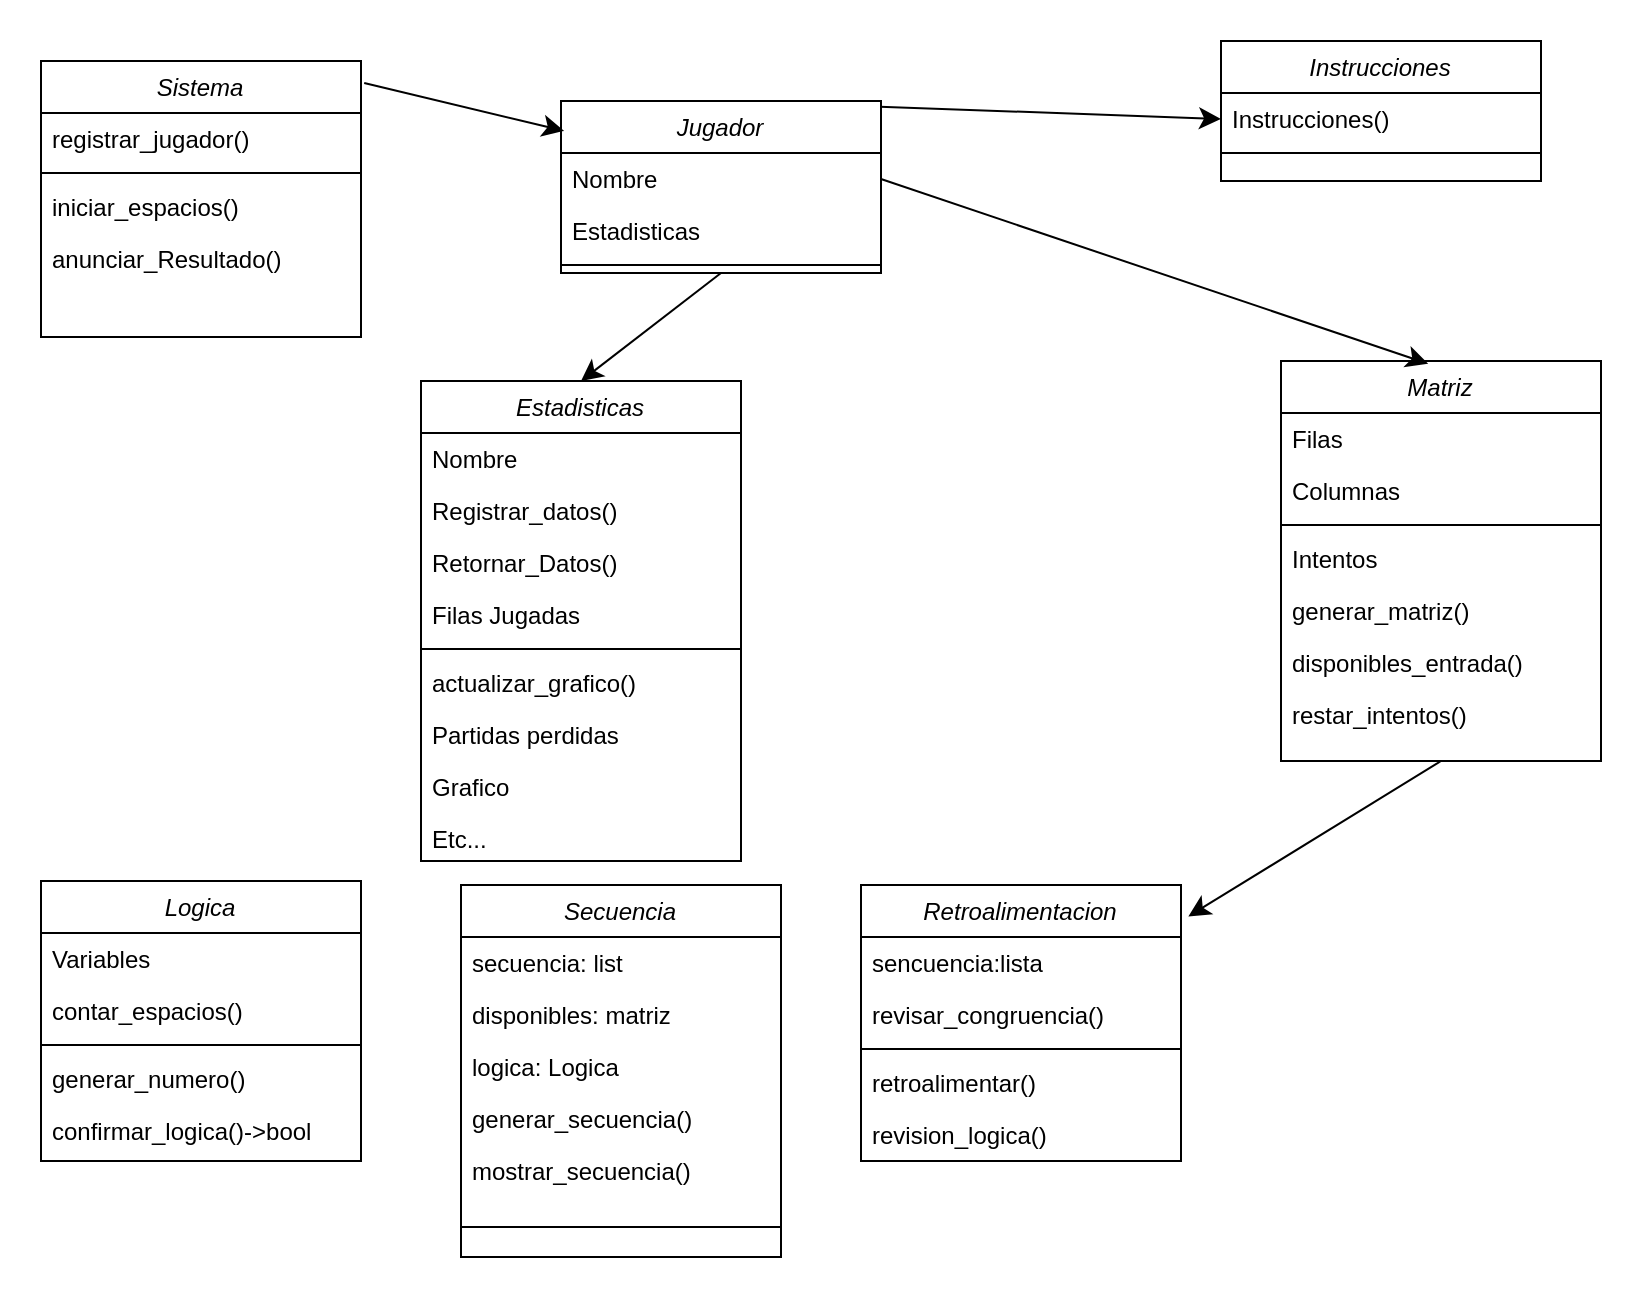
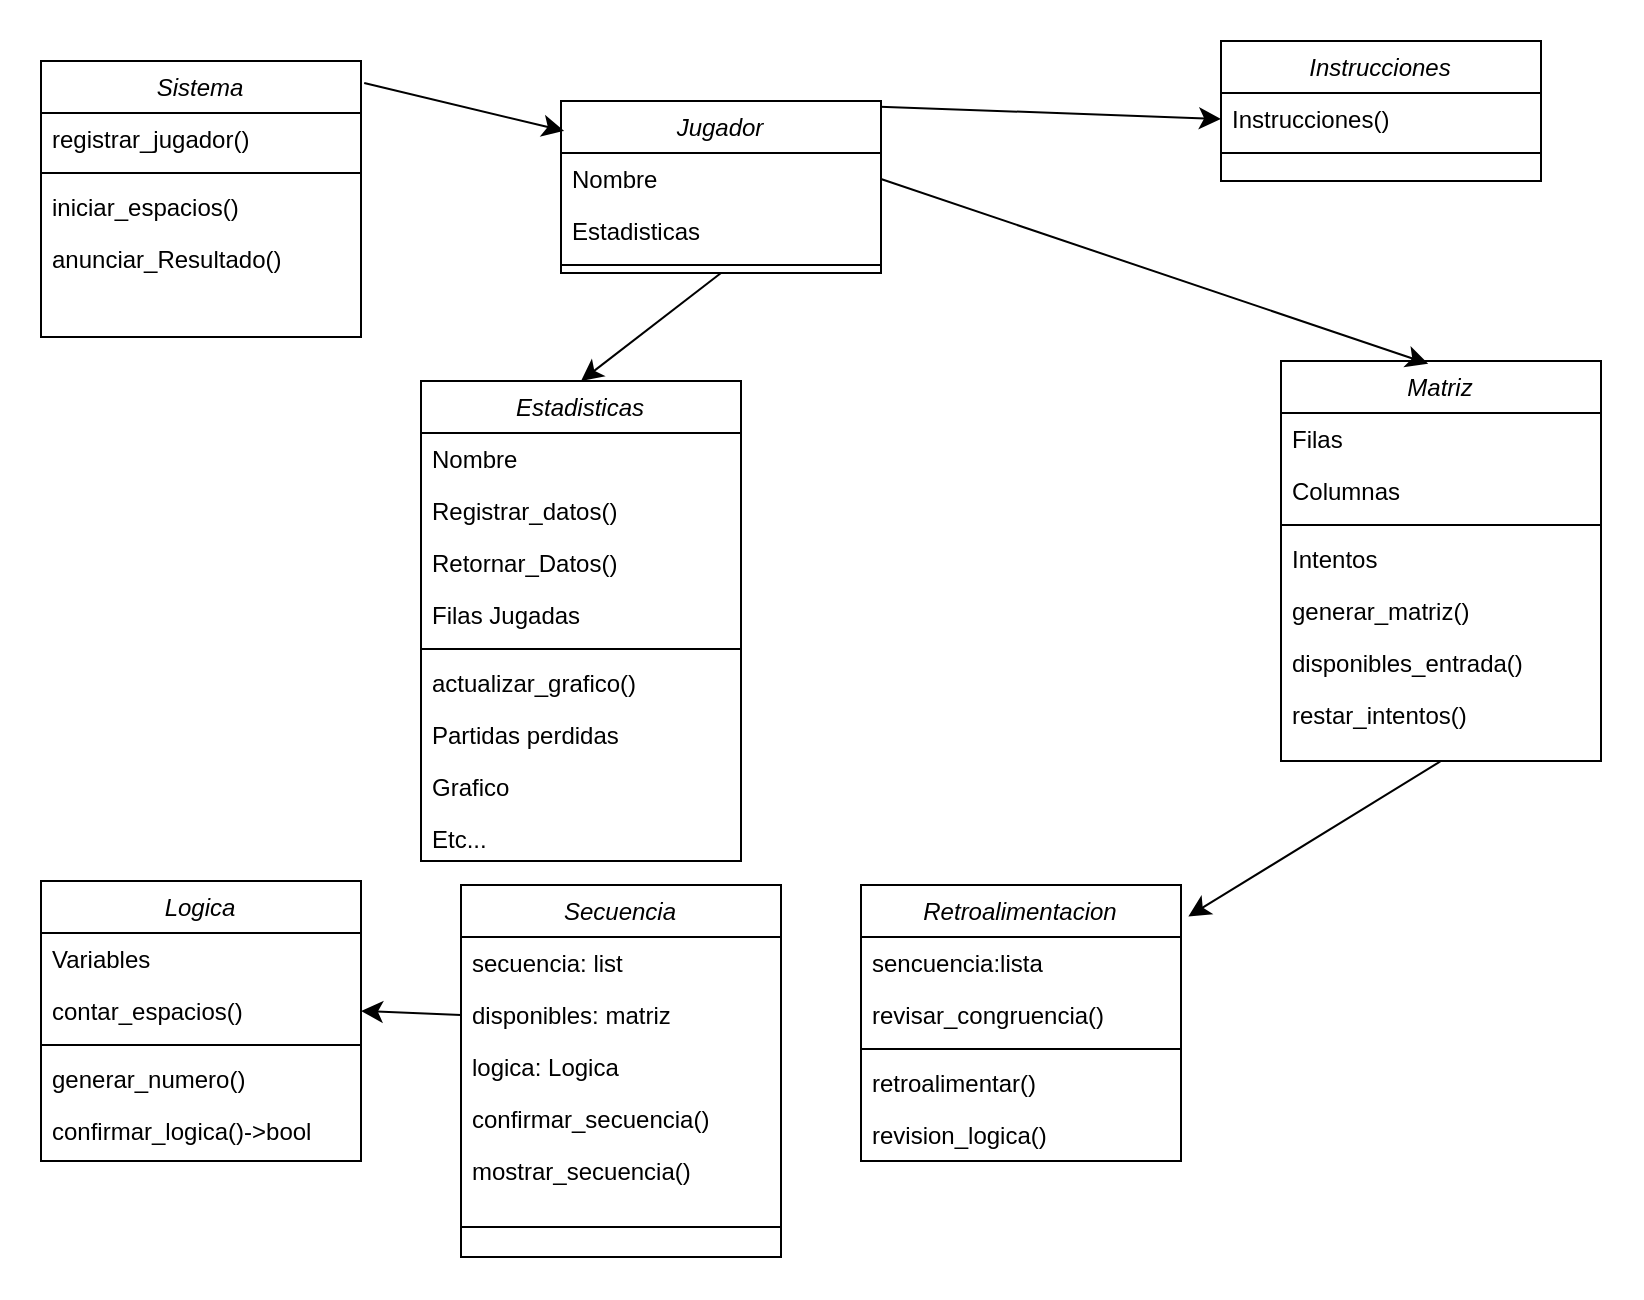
  <mxCell id="0" />
  <mxCell id="1" parent="0" />
  <mxCell id="2" value="Secuencia&#10;" style="swimlane;fontStyle=2;align=center;verticalAlign=top;childLayout=stackLayout;horizontal=1;startSize=26;horizontalStack=0;resizeParent=1;resizeLast=0;collapsible=1;marginBottom=0;rounded=0;shadow=0;strokeWidth=1;" parent="1" vertex="1"><mxGeometry x="230" y="442" width="160" height="186" as="geometry"><mxRectangle x="230" y="140" width="160" height="26" as="alternateBounds" /></mxGeometry></mxCell>
  <mxCell id="3" value="secuencia: list" style="text;align=left;verticalAlign=top;spacingLeft=4;spacingRight=4;overflow=hidden;rotatable=0;points=[[0,0.5],[1,0.5]];portConstraint=eastwest;" parent="2" vertex="1"><mxGeometry y="26" width="160" height="26" as="geometry" /></mxCell>
  <mxCell id="4" value="disponibles: matriz" style="text;align=left;verticalAlign=top;spacingLeft=4;spacingRight=4;overflow=hidden;rotatable=0;points=[[0,0.5],[1,0.5]];portConstraint=eastwest;" vertex="1" parent="2"><mxGeometry y="52" width="160" height="26" as="geometry" /></mxCell>
  <mxCell id="5" value="logica: Logica" style="text;align=left;verticalAlign=top;spacingLeft=4;spacingRight=4;overflow=hidden;rotatable=0;points=[[0,0.5],[1,0.5]];portConstraint=eastwest;rounded=0;shadow=0;html=0;" vertex="1" parent="2"><mxGeometry y="78" width="160" height="26" as="geometry" /></mxCell>
- <mxCell id="6" value="generar_secuencia()" style="text;align=left;verticalAlign=top;spacingLeft=4;spacingRight=4;overflow=hidden;rotatable=0;points=[[0,0.5],[1,0.5]];portConstraint=eastwest;rounded=0;shadow=0;html=0;" parent="2" vertex="1"><mxGeometry y="104" width="160" height="26" as="geometry" /></mxCell>
+ <mxCell id="6" value="confirmar_secuencia()" style="text;align=left;verticalAlign=top;spacingLeft=4;spacingRight=4;overflow=hidden;rotatable=0;points=[[0,0.5],[1,0.5]];portConstraint=eastwest;rounded=0;shadow=0;html=0;" parent="2" vertex="1"><mxGeometry y="104" width="160" height="26" as="geometry" /></mxCell>
  <mxCell id="7" value="mostrar_secuencia()" style="text;align=left;verticalAlign=top;spacingLeft=4;spacingRight=4;overflow=hidden;rotatable=0;points=[[0,0.5],[1,0.5]];portConstraint=eastwest;rounded=0;shadow=0;html=0;" vertex="1" parent="2"><mxGeometry y="130" width="160" height="26" as="geometry" /></mxCell>
  <mxCell id="8" value="" style="line;html=1;strokeWidth=1;align=left;verticalAlign=middle;spacingTop=-1;spacingLeft=3;spacingRight=3;rotatable=0;labelPosition=right;points=[];portConstraint=eastwest;" parent="2" vertex="1"><mxGeometry y="156" width="160" height="30" as="geometry" /></mxCell>
  <mxCell id="9" value="Matriz" style="swimlane;fontStyle=2;align=center;verticalAlign=top;childLayout=stackLayout;horizontal=1;startSize=26;horizontalStack=0;resizeParent=1;resizeLast=0;collapsible=1;marginBottom=0;rounded=0;shadow=0;strokeWidth=1;" vertex="1" parent="1"><mxGeometry x="640" y="180" width="160" height="200" as="geometry"><mxRectangle x="230" y="140" width="160" height="26" as="alternateBounds" /></mxGeometry></mxCell>
  <mxCell id="10" value="Filas" style="text;align=left;verticalAlign=top;spacingLeft=4;spacingRight=4;overflow=hidden;rotatable=0;points=[[0,0.5],[1,0.5]];portConstraint=eastwest;" vertex="1" parent="9"><mxGeometry y="26" width="160" height="26" as="geometry" /></mxCell>
  <mxCell id="11" value="Columnas" style="text;align=left;verticalAlign=top;spacingLeft=4;spacingRight=4;overflow=hidden;rotatable=0;points=[[0,0.5],[1,0.5]];portConstraint=eastwest;rounded=0;shadow=0;html=0;" vertex="1" parent="9"><mxGeometry y="52" width="160" height="26" as="geometry" /></mxCell>
  <mxCell id="12" value="" style="line;html=1;strokeWidth=1;align=left;verticalAlign=middle;spacingTop=-1;spacingLeft=3;spacingRight=3;rotatable=0;labelPosition=right;points=[];portConstraint=eastwest;" vertex="1" parent="9"><mxGeometry y="78" width="160" height="8" as="geometry" /></mxCell>
  <mxCell id="13" value="Intentos" style="text;align=left;verticalAlign=top;spacingLeft=4;spacingRight=4;overflow=hidden;rotatable=0;points=[[0,0.5],[1,0.5]];portConstraint=eastwest;rounded=0;shadow=0;html=0;" vertex="1" parent="9"><mxGeometry y="86" width="160" height="26" as="geometry" /></mxCell>
  <mxCell id="14" value="generar_matriz()" style="text;align=left;verticalAlign=top;spacingLeft=4;spacingRight=4;overflow=hidden;rotatable=0;points=[[0,0.5],[1,0.5]];portConstraint=eastwest;rounded=0;shadow=0;html=0;" vertex="1" parent="9"><mxGeometry y="112" width="160" height="26" as="geometry" /></mxCell>
  <mxCell id="15" value="disponibles_entrada()" style="text;align=left;verticalAlign=top;spacingLeft=4;spacingRight=4;overflow=hidden;rotatable=0;points=[[0,0.5],[1,0.5]];portConstraint=eastwest;rounded=0;shadow=0;html=0;" vertex="1" parent="9"><mxGeometry y="138" width="160" height="26" as="geometry" /></mxCell>
  <mxCell id="16" value="restar_intentos()" style="text;align=left;verticalAlign=top;spacingLeft=4;spacingRight=4;overflow=hidden;rotatable=0;points=[[0,0.5],[1,0.5]];portConstraint=eastwest;rounded=0;shadow=0;html=0;" vertex="1" parent="9"><mxGeometry y="164" width="160" height="26" as="geometry" /></mxCell>
  <mxCell id="17" style="edgeStyle=none;curved=1;rounded=0;orthogonalLoop=1;jettySize=auto;html=1;exitX=0.5;exitY=1;exitDx=0;exitDy=0;entryX=0.5;entryY=0;entryDx=0;entryDy=0;fontSize=12;startSize=8;endSize=8;" edge="1" parent="1" source="19" target="23"><mxGeometry relative="1" as="geometry" /></mxCell>
  <mxCell id="18" style="edgeStyle=none;curved=1;rounded=0;orthogonalLoop=1;jettySize=auto;html=1;exitX=0.5;exitY=0;exitDx=0;exitDy=0;entryX=0;entryY=0.5;entryDx=0;entryDy=0;fontSize=12;startSize=8;endSize=8;" edge="1" parent="1" source="19" target="54"><mxGeometry relative="1" as="geometry" /></mxCell>
  <mxCell id="19" value="Jugador" style="swimlane;fontStyle=2;align=center;verticalAlign=top;childLayout=stackLayout;horizontal=1;startSize=26;horizontalStack=0;resizeParent=1;resizeLast=0;collapsible=1;marginBottom=0;rounded=0;shadow=0;strokeWidth=1;" vertex="1" parent="1"><mxGeometry x="280" y="50" width="160" height="86" as="geometry"><mxRectangle x="230" y="140" width="160" height="26" as="alternateBounds" /></mxGeometry></mxCell>
  <mxCell id="20" value="Nombre" style="text;align=left;verticalAlign=top;spacingLeft=4;spacingRight=4;overflow=hidden;rotatable=0;points=[[0,0.5],[1,0.5]];portConstraint=eastwest;" vertex="1" parent="19"><mxGeometry y="26" width="160" height="26" as="geometry" /></mxCell>
  <mxCell id="21" value="Estadisticas" style="text;align=left;verticalAlign=top;spacingLeft=4;spacingRight=4;overflow=hidden;rotatable=0;points=[[0,0.5],[1,0.5]];portConstraint=eastwest;rounded=0;shadow=0;html=0;" vertex="1" parent="19"><mxGeometry y="52" width="160" height="26" as="geometry" /></mxCell>
  <mxCell id="22" value="" style="line;html=1;strokeWidth=1;align=left;verticalAlign=middle;spacingTop=-1;spacingLeft=3;spacingRight=3;rotatable=0;labelPosition=right;points=[];portConstraint=eastwest;" vertex="1" parent="19"><mxGeometry y="78" width="160" height="8" as="geometry" /></mxCell>
  <mxCell id="23" value="Estadisticas" style="swimlane;fontStyle=2;align=center;verticalAlign=top;childLayout=stackLayout;horizontal=1;startSize=26;horizontalStack=0;resizeParent=1;resizeLast=0;collapsible=1;marginBottom=0;rounded=0;shadow=0;strokeWidth=1;" vertex="1" parent="1"><mxGeometry x="210" y="190" width="160" height="240" as="geometry"><mxRectangle x="230" y="140" width="160" height="26" as="alternateBounds" /></mxGeometry></mxCell>
  <mxCell id="24" value="Nombre" style="text;align=left;verticalAlign=top;spacingLeft=4;spacingRight=4;overflow=hidden;rotatable=0;points=[[0,0.5],[1,0.5]];portConstraint=eastwest;" vertex="1" parent="23"><mxGeometry y="26" width="160" height="26" as="geometry" /></mxCell>
  <mxCell id="25" value="Registrar_datos()" style="text;align=left;verticalAlign=top;spacingLeft=4;spacingRight=4;overflow=hidden;rotatable=0;points=[[0,0.5],[1,0.5]];portConstraint=eastwest;" vertex="1" parent="23"><mxGeometry y="52" width="160" height="26" as="geometry" /></mxCell>
  <mxCell id="26" value="Retornar_Datos()" style="text;align=left;verticalAlign=top;spacingLeft=4;spacingRight=4;overflow=hidden;rotatable=0;points=[[0,0.5],[1,0.5]];portConstraint=eastwest;" vertex="1" parent="23"><mxGeometry y="78" width="160" height="26" as="geometry" /></mxCell>
  <mxCell id="27" value="Filas Jugadas" style="text;align=left;verticalAlign=top;spacingLeft=4;spacingRight=4;overflow=hidden;rotatable=0;points=[[0,0.5],[1,0.5]];portConstraint=eastwest;rounded=0;shadow=0;html=0;" vertex="1" parent="23"><mxGeometry y="104" width="160" height="26" as="geometry" /></mxCell>
  <mxCell id="28" value="" style="line;html=1;strokeWidth=1;align=left;verticalAlign=middle;spacingTop=-1;spacingLeft=3;spacingRight=3;rotatable=0;labelPosition=right;points=[];portConstraint=eastwest;" vertex="1" parent="23"><mxGeometry y="130" width="160" height="8" as="geometry" /></mxCell>
  <mxCell id="29" value="actualizar_grafico()" style="text;align=left;verticalAlign=top;spacingLeft=4;spacingRight=4;overflow=hidden;rotatable=0;points=[[0,0.5],[1,0.5]];portConstraint=eastwest;rounded=0;shadow=0;html=0;" vertex="1" parent="23"><mxGeometry y="138" width="160" height="26" as="geometry" /></mxCell>
  <mxCell id="30" value="Partidas perdidas&#10;" style="text;align=left;verticalAlign=top;spacingLeft=4;spacingRight=4;overflow=hidden;rotatable=0;points=[[0,0.5],[1,0.5]];portConstraint=eastwest;rounded=0;shadow=0;html=0;" vertex="1" parent="23"><mxGeometry y="164" width="160" height="26" as="geometry" /></mxCell>
  <mxCell id="31" value="Grafico" style="text;align=left;verticalAlign=top;spacingLeft=4;spacingRight=4;overflow=hidden;rotatable=0;points=[[0,0.5],[1,0.5]];portConstraint=eastwest;rounded=0;shadow=0;html=0;" vertex="1" parent="23"><mxGeometry y="190" width="160" height="26" as="geometry" /></mxCell>
  <mxCell id="32" value="Etc...&#10;" style="text;align=left;verticalAlign=top;spacingLeft=4;spacingRight=4;overflow=hidden;rotatable=0;points=[[0,0.5],[1,0.5]];portConstraint=eastwest;rounded=0;shadow=0;html=0;" vertex="1" parent="23"><mxGeometry y="216" width="160" height="24" as="geometry" /></mxCell>
  <mxCell id="33" value="Retroalimentacion" style="swimlane;fontStyle=2;align=center;verticalAlign=top;childLayout=stackLayout;horizontal=1;startSize=26;horizontalStack=0;resizeParent=1;resizeLast=0;collapsible=1;marginBottom=0;rounded=0;shadow=0;strokeWidth=1;" vertex="1" parent="1"><mxGeometry x="430" y="442" width="160" height="138" as="geometry"><mxRectangle x="230" y="140" width="160" height="26" as="alternateBounds" /></mxGeometry></mxCell>
  <mxCell id="34" value="sencuencia:lista" style="text;align=left;verticalAlign=top;spacingLeft=4;spacingRight=4;overflow=hidden;rotatable=0;points=[[0,0.5],[1,0.5]];portConstraint=eastwest;rounded=0;shadow=0;html=0;" vertex="1" parent="33"><mxGeometry y="26" width="160" height="26" as="geometry" /></mxCell>
  <mxCell id="35" value="revisar_congruencia()" style="text;align=left;verticalAlign=top;spacingLeft=4;spacingRight=4;overflow=hidden;rotatable=0;points=[[0,0.5],[1,0.5]];portConstraint=eastwest;" vertex="1" parent="33"><mxGeometry y="52" width="160" height="26" as="geometry" /></mxCell>
  <mxCell id="36" value="" style="line;html=1;strokeWidth=1;align=left;verticalAlign=middle;spacingTop=-1;spacingLeft=3;spacingRight=3;rotatable=0;labelPosition=right;points=[];portConstraint=eastwest;" vertex="1" parent="33"><mxGeometry y="78" width="160" height="8" as="geometry" /></mxCell>
  <mxCell id="37" value="retroalimentar()" style="text;align=left;verticalAlign=top;spacingLeft=4;spacingRight=4;overflow=hidden;rotatable=0;points=[[0,0.5],[1,0.5]];portConstraint=eastwest;" vertex="1" parent="33"><mxGeometry y="86" width="160" height="26" as="geometry" /></mxCell>
  <mxCell id="38" value="revision_logica()" style="text;align=left;verticalAlign=top;spacingLeft=4;spacingRight=4;overflow=hidden;rotatable=0;points=[[0,0.5],[1,0.5]];portConstraint=eastwest;" vertex="1" parent="33"><mxGeometry y="112" width="160" height="26" as="geometry" /></mxCell>
  <mxCell id="39" value="Logica" style="swimlane;fontStyle=2;align=center;verticalAlign=top;childLayout=stackLayout;horizontal=1;startSize=26;horizontalStack=0;resizeParent=1;resizeLast=0;collapsible=1;marginBottom=0;rounded=0;shadow=0;strokeWidth=1;" vertex="1" parent="1"><mxGeometry x="20" y="440" width="160" height="140" as="geometry"><mxRectangle x="230" y="140" width="160" height="26" as="alternateBounds" /></mxGeometry></mxCell>
  <mxCell id="40" value="Variables" style="text;align=left;verticalAlign=top;spacingLeft=4;spacingRight=4;overflow=hidden;rotatable=0;points=[[0,0.5],[1,0.5]];portConstraint=eastwest;" vertex="1" parent="39"><mxGeometry y="26" width="160" height="26" as="geometry" /></mxCell>
  <mxCell id="41" value="contar_espacios()" style="text;align=left;verticalAlign=top;spacingLeft=4;spacingRight=4;overflow=hidden;rotatable=0;points=[[0,0.5],[1,0.5]];portConstraint=eastwest;rounded=0;shadow=0;html=0;" vertex="1" parent="39"><mxGeometry y="52" width="160" height="26" as="geometry" /></mxCell>
  <mxCell id="42" value="" style="line;html=1;strokeWidth=1;align=left;verticalAlign=middle;spacingTop=-1;spacingLeft=3;spacingRight=3;rotatable=0;labelPosition=right;points=[];portConstraint=eastwest;" vertex="1" parent="39"><mxGeometry y="78" width="160" height="8" as="geometry" /></mxCell>
  <mxCell id="43" value="generar_numero()" style="text;align=left;verticalAlign=top;spacingLeft=4;spacingRight=4;overflow=hidden;rotatable=0;points=[[0,0.5],[1,0.5]];portConstraint=eastwest;rounded=0;shadow=0;html=0;" vertex="1" parent="39"><mxGeometry y="86" width="160" height="26" as="geometry" /></mxCell>
  <mxCell id="44" value="confirmar_logica()-&gt;bool" style="text;align=left;verticalAlign=top;spacingLeft=4;spacingRight=4;overflow=hidden;rotatable=0;points=[[0,0.5],[1,0.5]];portConstraint=eastwest;rounded=0;shadow=0;html=0;" vertex="1" parent="39"><mxGeometry y="112" width="160" height="26" as="geometry" /></mxCell>
  <mxCell id="45" style="edgeStyle=none;curved=1;rounded=0;orthogonalLoop=1;jettySize=auto;html=1;exitX=1.01;exitY=0.08;exitDx=0;exitDy=0;entryX=0.01;entryY=0.174;entryDx=0;entryDy=0;entryPerimeter=0;fontSize=12;startSize=8;endSize=8;exitPerimeter=0;" edge="1" parent="1" source="46" target="19"><mxGeometry relative="1" as="geometry" /></mxCell>
  <mxCell id="46" value="Sistema" style="swimlane;fontStyle=2;align=center;verticalAlign=top;childLayout=stackLayout;horizontal=1;startSize=26;horizontalStack=0;resizeParent=1;resizeLast=0;collapsible=1;marginBottom=0;rounded=0;shadow=0;strokeWidth=1;" vertex="1" parent="1"><mxGeometry x="20" y="30" width="160" height="138" as="geometry"><mxRectangle x="230" y="140" width="160" height="26" as="alternateBounds" /></mxGeometry></mxCell>
  <mxCell id="47" value="registrar_jugador()" style="text;align=left;verticalAlign=top;spacingLeft=4;spacingRight=4;overflow=hidden;rotatable=0;points=[[0,0.5],[1,0.5]];portConstraint=eastwest;" vertex="1" parent="46"><mxGeometry y="26" width="160" height="26" as="geometry" /></mxCell>
  <mxCell id="48" value="" style="line;html=1;strokeWidth=1;align=left;verticalAlign=middle;spacingTop=-1;spacingLeft=3;spacingRight=3;rotatable=0;labelPosition=right;points=[];portConstraint=eastwest;" vertex="1" parent="46"><mxGeometry y="52" width="160" height="8" as="geometry" /></mxCell>
  <mxCell id="49" value="iniciar_espacios()" style="text;align=left;verticalAlign=top;spacingLeft=4;spacingRight=4;overflow=hidden;rotatable=0;points=[[0,0.5],[1,0.5]];portConstraint=eastwest;" vertex="1" parent="46"><mxGeometry y="60" width="160" height="26" as="geometry" /></mxCell>
  <mxCell id="50" value="anunciar_Resultado()" style="text;align=left;verticalAlign=top;spacingLeft=4;spacingRight=4;overflow=hidden;rotatable=0;points=[[0,0.5],[1,0.5]];portConstraint=eastwest;" vertex="1" parent="46"><mxGeometry y="86" width="160" height="26" as="geometry" /></mxCell>
+ <mxCell id="51" style="edgeStyle=none;curved=1;rounded=0;orthogonalLoop=1;jettySize=auto;html=1;exitX=0;exitY=0.5;exitDx=0;exitDy=0;entryX=1;entryY=0.5;entryDx=0;entryDy=0;fontSize=12;startSize=8;endSize=8;" edge="1" parent="1" source="4" target="41"><mxGeometry relative="1" as="geometry" /></mxCell>
  <mxCell id="52" style="edgeStyle=none;curved=1;rounded=0;orthogonalLoop=1;jettySize=auto;html=1;exitX=0.5;exitY=1;exitDx=0;exitDy=0;entryX=1.023;entryY=0.114;entryDx=0;entryDy=0;entryPerimeter=0;fontSize=12;startSize=8;endSize=8;" edge="1" parent="1" source="9" target="33"><mxGeometry relative="1" as="geometry" /></mxCell>
  <mxCell id="53" value="Instrucciones" style="swimlane;fontStyle=2;align=center;verticalAlign=top;childLayout=stackLayout;horizontal=1;startSize=26;horizontalStack=0;resizeParent=1;resizeLast=0;collapsible=1;marginBottom=0;rounded=0;shadow=0;strokeWidth=1;" vertex="1" parent="1"><mxGeometry x="610" y="20" width="160" height="70" as="geometry"><mxRectangle x="230" y="140" width="160" height="26" as="alternateBounds" /></mxGeometry></mxCell>
  <mxCell id="54" value="Instrucciones()" style="text;align=left;verticalAlign=top;spacingLeft=4;spacingRight=4;overflow=hidden;rotatable=0;points=[[0,0.5],[1,0.5]];portConstraint=eastwest;" vertex="1" parent="53"><mxGeometry y="26" width="160" height="26" as="geometry" /></mxCell>
  <mxCell id="55" value="" style="line;html=1;strokeWidth=1;align=left;verticalAlign=middle;spacingTop=-1;spacingLeft=3;spacingRight=3;rotatable=0;labelPosition=right;points=[];portConstraint=eastwest;" vertex="1" parent="53"><mxGeometry y="52" width="160" height="8" as="geometry" /></mxCell>
  <mxCell id="56" style="edgeStyle=none;curved=1;rounded=0;orthogonalLoop=1;jettySize=auto;html=1;exitX=1;exitY=0.5;exitDx=0;exitDy=0;entryX=0.46;entryY=0.007;entryDx=0;entryDy=0;entryPerimeter=0;fontSize=12;startSize=8;endSize=8;" edge="1" parent="1" source="20" target="9"><mxGeometry relative="1" as="geometry" /></mxCell>
